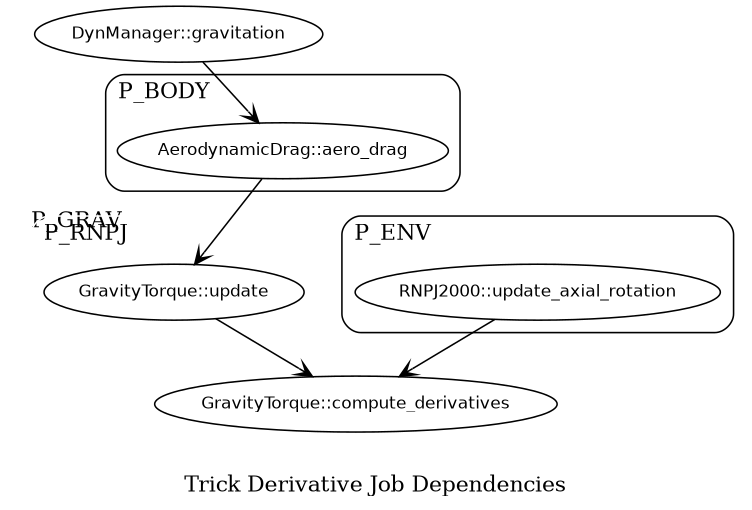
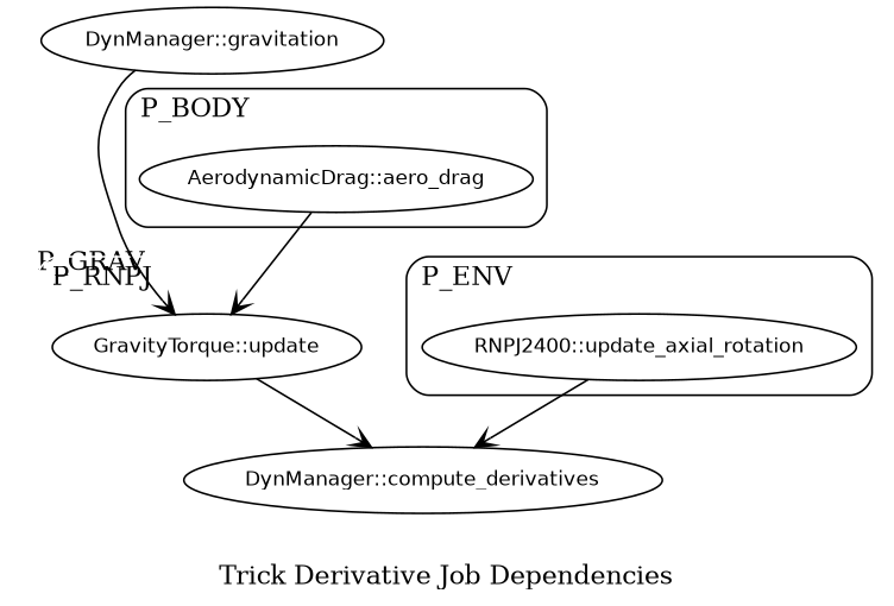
  digraph {
    color=white
    compound=true
    label="Trick Derivative Job Dependencies"
    pencolor=black
    style=rounded
    node [fontname=Helvetica fontsize=11]
    edge [arrowhead=vee fontname=Helvetica fontsize=11]
    n1 [label="DynManager::gravitation"]
    n2 [label="GravityTorque::update"]
    n3 [label="AerodynamicDrag::aero_drag"]
-   n4 [label="RNPJ2000::update_axial_rotation"]
-   n5 [label="GravityTorque::compute_derivatives"]
+   n4 [label="RNPJ2400::update_axial_rotation"]
+   n5 [label="DynManager::compute_derivatives"]
    subgraph sub_1 {
      rank=same
      n1
    }
    subgraph cluster_2 {
      label=""
      pencolor=white
      subgraph cluster_3 {
        label=P_GRAV
        labeljust=l
        pencolor=white
      }
      subgraph cluster_4 {
        label=P_RNPJ
        labeljust=l
        pencolor=white
        n2
      }
    }
    subgraph cluster_5 {
      label=P_BODY
      labeljust=l
      n3
    }
    subgraph cluster_6 {
      label=P_ENV
      labeljust=l
      n4
    }
-   n1 -> n3
+   n1 -> n2
    n2 -> n5
    n3 -> n2
    n4 -> n5
  }
